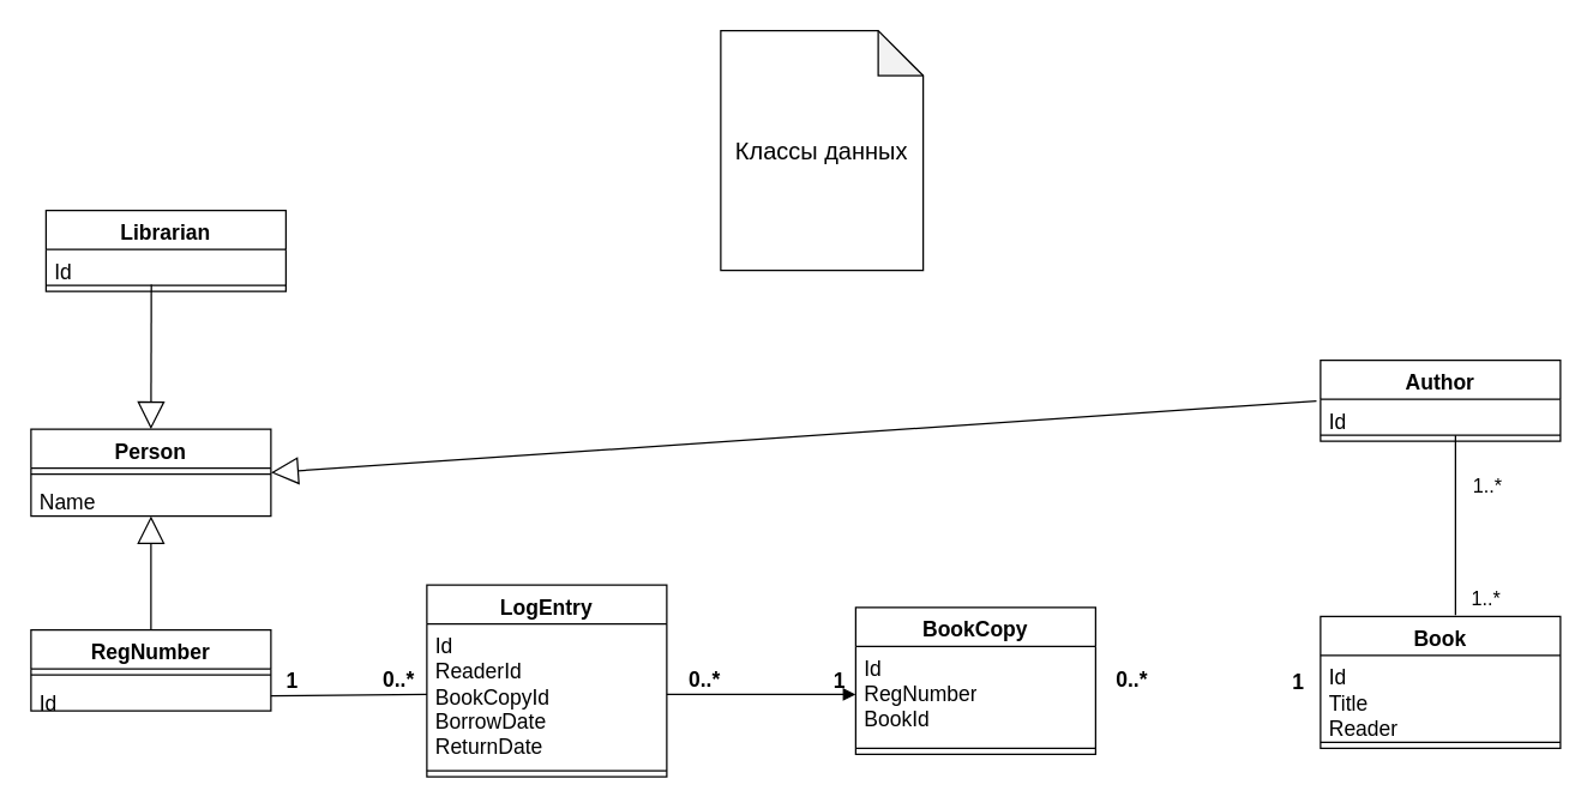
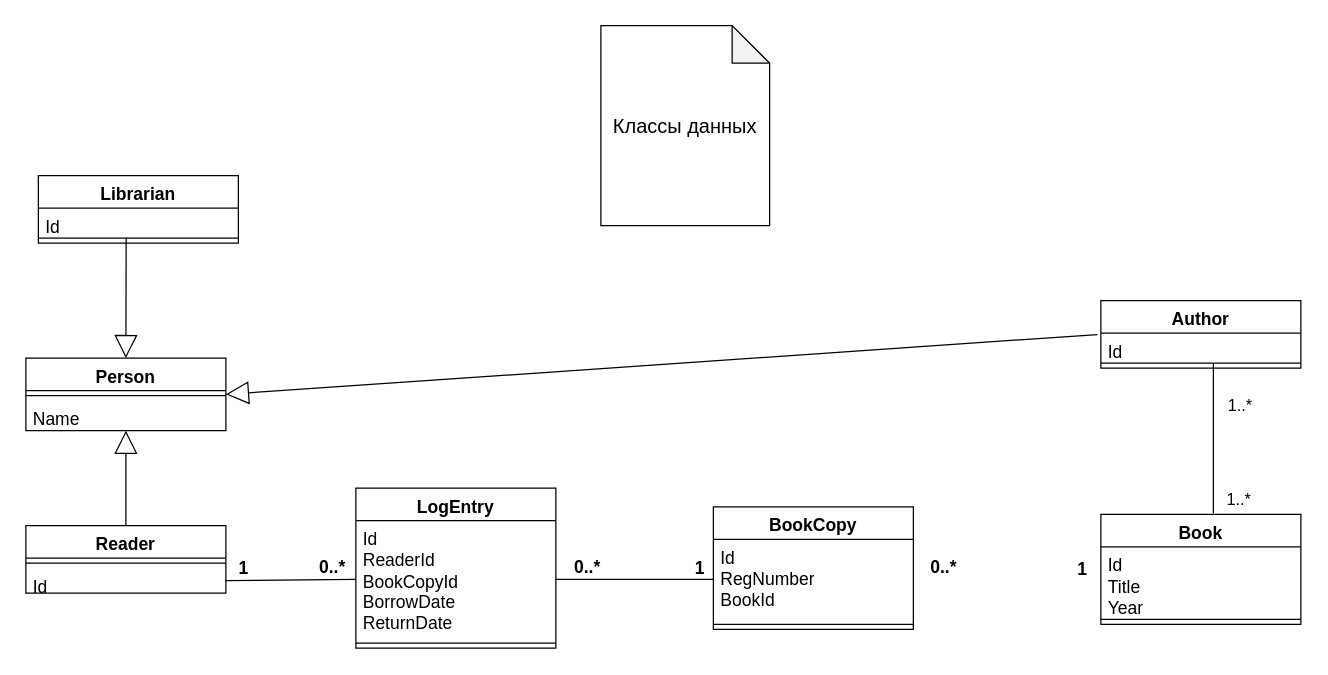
  <mxCell id="0" />
  <mxCell id="1" parent="0" />
  <mxCell id="2" value="Классы данных" style="shape=note;whiteSpace=wrap;html=1;backgroundOutline=1;darkOpacity=0.05;fontSize=16;" vertex="1" parent="1"><mxGeometry x="480" y="20" width="135" height="160" as="geometry" /></mxCell>
  <mxCell id="3" value="LogEntry" style="swimlane;fontStyle=1;align=center;verticalAlign=top;childLayout=stackLayout;horizontal=1;startSize=26;horizontalStack=0;resizeParent=1;resizeParentMax=0;resizeLast=0;collapsible=1;marginBottom=0;whiteSpace=wrap;html=1;fontSize=14;" vertex="1" parent="1"><mxGeometry x="284" y="390" width="160" height="128" as="geometry"><mxRectangle x="330" y="410" width="100" height="30" as="alternateBounds" /></mxGeometry></mxCell>
  <mxCell id="4" value="&lt;div&gt;Id&lt;/div&gt;&lt;div&gt;ReaderId&lt;/div&gt;&lt;div&gt;BookCopyId&lt;/div&gt;&lt;div&gt;BorrowDate&lt;/div&gt;&lt;div&gt;ReturnDate&lt;/div&gt;" style="text;strokeColor=none;fillColor=none;align=left;verticalAlign=top;spacingLeft=4;spacingRight=4;overflow=hidden;rotatable=0;points=[[0,0.5],[1,0.5]];portConstraint=eastwest;whiteSpace=wrap;html=1;fontSize=14;" vertex="1" parent="3"><mxGeometry y="26" width="160" height="94" as="geometry" /></mxCell>
  <mxCell id="5" value="" style="line;strokeWidth=1;fillColor=none;align=left;verticalAlign=middle;spacingTop=-1;spacingLeft=3;spacingRight=3;rotatable=0;labelPosition=right;points=[];portConstraint=eastwest;strokeColor=inherit;fontSize=14;" vertex="1" parent="3"><mxGeometry y="120" width="160" height="8" as="geometry" /></mxCell>
- <mxCell id="6" value="RegNumber" style="swimlane;fontStyle=1;align=center;verticalAlign=top;childLayout=stackLayout;horizontal=1;startSize=26;horizontalStack=0;resizeParent=1;resizeParentMax=0;resizeLast=0;collapsible=1;marginBottom=0;whiteSpace=wrap;html=1;fontSize=14;" vertex="1" parent="1"><mxGeometry x="20" y="420" width="160" height="54" as="geometry"><mxRectangle x="330" y="410" width="100" height="30" as="alternateBounds" /></mxGeometry></mxCell>
+ <mxCell id="6" value="Reader" style="swimlane;fontStyle=1;align=center;verticalAlign=top;childLayout=stackLayout;horizontal=1;startSize=26;horizontalStack=0;resizeParent=1;resizeParentMax=0;resizeLast=0;collapsible=1;marginBottom=0;whiteSpace=wrap;html=1;fontSize=14;" vertex="1" parent="1"><mxGeometry x="20" y="420" width="160" height="54" as="geometry"><mxRectangle x="330" y="410" width="100" height="30" as="alternateBounds" /></mxGeometry></mxCell>
  <mxCell id="7" value="" style="line;strokeWidth=1;fillColor=none;align=left;verticalAlign=middle;spacingTop=-1;spacingLeft=3;spacingRight=3;rotatable=0;labelPosition=right;points=[];portConstraint=eastwest;strokeColor=inherit;fontSize=14;" vertex="1" parent="6"><mxGeometry y="26" width="160" height="8" as="geometry" /></mxCell>
  <mxCell id="8" value="&lt;div&gt;Id&lt;/div&gt;" style="text;strokeColor=none;fillColor=none;align=left;verticalAlign=top;spacingLeft=4;spacingRight=4;overflow=hidden;rotatable=0;points=[[0,0.5],[1,0.5]];portConstraint=eastwest;whiteSpace=wrap;html=1;fontSize=14;" vertex="1" parent="6"><mxGeometry y="34" width="160" height="20" as="geometry" /></mxCell>
  <mxCell id="9" value="Person" style="swimlane;fontStyle=1;align=center;verticalAlign=top;childLayout=stackLayout;horizontal=1;startSize=26;horizontalStack=0;resizeParent=1;resizeParentMax=0;resizeLast=0;collapsible=1;marginBottom=0;whiteSpace=wrap;html=1;fontSize=14;" vertex="1" parent="1"><mxGeometry x="20" y="286" width="160" height="58" as="geometry"><mxRectangle x="330" y="410" width="100" height="30" as="alternateBounds" /></mxGeometry></mxCell>
  <mxCell id="10" value="" style="line;strokeWidth=1;fillColor=none;align=left;verticalAlign=middle;spacingTop=-1;spacingLeft=3;spacingRight=3;rotatable=0;labelPosition=right;points=[];portConstraint=eastwest;strokeColor=inherit;fontSize=14;" vertex="1" parent="9"><mxGeometry y="26" width="160" height="8" as="geometry" /></mxCell>
  <mxCell id="11" value="Name" style="text;strokeColor=none;fillColor=none;align=left;verticalAlign=top;spacingLeft=4;spacingRight=4;overflow=hidden;rotatable=0;points=[[0,0.5],[1,0.5]];portConstraint=eastwest;whiteSpace=wrap;html=1;fontSize=14;" vertex="1" parent="9"><mxGeometry y="34" width="160" height="24" as="geometry" /></mxCell>
  <mxCell id="12" value="" style="endArrow=block;endSize=16;endFill=0;html=1;rounded=0;exitX=-0.017;exitY=0.056;exitDx=0;exitDy=0;exitPerimeter=0;entryX=1;entryY=0.5;entryDx=0;entryDy=0;" edge="1" parent="1" source="34" target="9"><mxGeometry x="1" y="-200" width="160" relative="1" as="geometry"><mxPoint x="870" y="270" as="sourcePoint" /><mxPoint x="710" y="270" as="targetPoint" /><mxPoint as="offset" /></mxGeometry></mxCell>
  <mxCell id="13" value="" style="endArrow=block;endSize=16;endFill=0;html=1;rounded=0;entryX=0.5;entryY=1;entryDx=0;entryDy=0;exitX=0.5;exitY=0;exitDx=0;exitDy=0;" edge="1" parent="1" source="6" target="9"><mxGeometry x="1" y="-200" width="160" relative="1" as="geometry"><mxPoint x="90" y="360" as="sourcePoint" /><mxPoint x="250" y="360" as="targetPoint" /><mxPoint as="offset" /></mxGeometry></mxCell>
  <mxCell id="14" value="Librarian" style="swimlane;fontStyle=1;align=center;verticalAlign=top;childLayout=stackLayout;horizontal=1;startSize=26;horizontalStack=0;resizeParent=1;resizeParentMax=0;resizeLast=0;collapsible=1;marginBottom=0;whiteSpace=wrap;html=1;fontSize=14;" vertex="1" parent="1"><mxGeometry x="30" y="140" width="160" height="54" as="geometry"><mxRectangle x="330" y="410" width="100" height="30" as="alternateBounds" /></mxGeometry></mxCell>
  <mxCell id="15" value="&lt;div&gt;Id&lt;/div&gt;" style="text;strokeColor=none;fillColor=none;align=left;verticalAlign=top;spacingLeft=4;spacingRight=4;overflow=hidden;rotatable=0;points=[[0,0.5],[1,0.5]];portConstraint=eastwest;whiteSpace=wrap;html=1;fontSize=14;" vertex="1" parent="14"><mxGeometry y="26" width="160" height="20" as="geometry" /></mxCell>
  <mxCell id="16" value="" style="line;strokeWidth=1;fillColor=none;align=left;verticalAlign=middle;spacingTop=-1;spacingLeft=3;spacingRight=3;rotatable=0;labelPosition=right;points=[];portConstraint=eastwest;strokeColor=inherit;fontSize=14;" vertex="1" parent="14"><mxGeometry y="46" width="160" height="8" as="geometry" /></mxCell>
  <mxCell id="17" value="" style="endArrow=block;endSize=16;endFill=0;html=1;rounded=0;exitX=0.439;exitY=0.438;exitDx=0;exitDy=0;exitPerimeter=0;entryX=0.5;entryY=0;entryDx=0;entryDy=0;" edge="1" parent="1" source="16" target="9"><mxGeometry x="1" y="-200" width="160" relative="1" as="geometry"><mxPoint x="320" y="200" as="sourcePoint" /><mxPoint x="480" y="200" as="targetPoint" /><mxPoint as="offset" /></mxGeometry></mxCell>
  <mxCell id="18" value="" style="endArrow=none;html=1;rounded=0;" edge="1" parent="1"><mxGeometry width="50" height="50" relative="1" as="geometry"><mxPoint x="970" y="410" as="sourcePoint" /><mxPoint x="970" y="290" as="targetPoint" /></mxGeometry></mxCell>
  <mxCell id="19" value="" style="endArrow=none;html=1;rounded=0;exitX=1;exitY=0.5;exitDx=0;exitDy=0;entryX=0;entryY=0.5;entryDx=0;entryDy=0;" edge="1" parent="1" source="8" target="4"><mxGeometry width="50" height="50" relative="1" as="geometry"><mxPoint x="220" y="450" as="sourcePoint" /><mxPoint x="270" y="400" as="targetPoint" /></mxGeometry></mxCell>
  <mxCell id="20" value="&lt;font style=&quot;font-size: 14px;&quot;&gt;&lt;b&gt;0..*&lt;/b&gt;&lt;/font&gt;" style="text;html=1;align=center;verticalAlign=middle;resizable=0;points=[];autosize=1;strokeColor=none;fillColor=none;" vertex="1" parent="1"><mxGeometry x="245" y="438" width="40" height="30" as="geometry" /></mxCell>
  <mxCell id="21" value="&lt;font style=&quot;font-size: 14px;&quot;&gt;&lt;b&gt;1&lt;/b&gt;&lt;/font&gt;" style="text;html=1;align=center;verticalAlign=middle;resizable=0;points=[];autosize=1;strokeColor=none;fillColor=none;" vertex="1" parent="1"><mxGeometry x="179" y="439" width="30" height="30" as="geometry" /></mxCell>
  <mxCell id="22" value="BookCopy" style="swimlane;fontStyle=1;align=center;verticalAlign=top;childLayout=stackLayout;horizontal=1;startSize=26;horizontalStack=0;resizeParent=1;resizeParentMax=0;resizeLast=0;collapsible=1;marginBottom=0;whiteSpace=wrap;html=1;fontSize=14;" vertex="1" parent="1"><mxGeometry x="570" y="405" width="160" height="98" as="geometry"><mxRectangle x="330" y="410" width="100" height="30" as="alternateBounds" /></mxGeometry></mxCell>
  <mxCell id="23" value="&lt;div&gt;Id&lt;/div&gt;&lt;div&gt;RegNumber&lt;/div&gt;&lt;div&gt;BookId&lt;/div&gt;" style="text;strokeColor=none;fillColor=none;align=left;verticalAlign=top;spacingLeft=4;spacingRight=4;overflow=hidden;rotatable=0;points=[[0,0.5],[1,0.5]];portConstraint=eastwest;whiteSpace=wrap;html=1;fontSize=14;" vertex="1" parent="22"><mxGeometry y="26" width="160" height="64" as="geometry" /></mxCell>
  <mxCell id="24" value="" style="line;strokeWidth=1;fillColor=none;align=left;verticalAlign=middle;spacingTop=-1;spacingLeft=3;spacingRight=3;rotatable=0;labelPosition=right;points=[];portConstraint=eastwest;strokeColor=inherit;fontSize=14;" vertex="1" parent="22"><mxGeometry y="90" width="160" height="8" as="geometry" /></mxCell>
- <mxCell id="25" value="" style="endArrow=block;html=1;rounded=0;exitX=1;exitY=0.5;exitDx=0;exitDy=0;entryX=0;entryY=0.5;entryDx=0;entryDy=0;" edge="1" parent="1" source="4" target="23"><mxGeometry width="50" height="50" relative="1" as="geometry"><mxPoint x="480" y="460" as="sourcePoint" /><mxPoint x="530" y="410" as="targetPoint" /></mxGeometry></mxCell>
+ <mxCell id="25" value="" style="endArrow=none;html=1;rounded=0;exitX=1;exitY=0.5;exitDx=0;exitDy=0;entryX=0;entryY=0.5;entryDx=0;entryDy=0;" edge="1" parent="1" source="4" target="23"><mxGeometry width="50" height="50" relative="1" as="geometry"><mxPoint x="480" y="460" as="sourcePoint" /><mxPoint x="530" y="410" as="targetPoint" /></mxGeometry></mxCell>
  <mxCell id="26" value="&lt;font style=&quot;font-size: 14px;&quot;&gt;&lt;b&gt;1&lt;/b&gt;&lt;/font&gt;" style="text;html=1;align=center;verticalAlign=middle;resizable=0;points=[];autosize=1;strokeColor=none;fillColor=none;" vertex="1" parent="1"><mxGeometry x="544" y="439" width="30" height="30" as="geometry" /></mxCell>
  <mxCell id="27" value="&lt;font style=&quot;font-size: 14px;&quot;&gt;&lt;b&gt;0..*&lt;/b&gt;&lt;/font&gt;" style="text;html=1;align=center;verticalAlign=middle;resizable=0;points=[];autosize=1;strokeColor=none;fillColor=none;" vertex="1" parent="1"><mxGeometry x="449" y="438" width="40" height="30" as="geometry" /></mxCell>
  <mxCell id="28" value="Book" style="swimlane;fontStyle=1;align=center;verticalAlign=top;childLayout=stackLayout;horizontal=1;startSize=26;horizontalStack=0;resizeParent=1;resizeParentMax=0;resizeLast=0;collapsible=1;marginBottom=0;whiteSpace=wrap;html=1;fontSize=14;" vertex="1" parent="1"><mxGeometry x="880" y="411" width="160" height="88" as="geometry"><mxRectangle x="330" y="410" width="100" height="30" as="alternateBounds" /></mxGeometry></mxCell>
- <mxCell id="29" value="&lt;div&gt;Id&lt;/div&gt;&lt;div&gt;Title&lt;/div&gt;&lt;div&gt;Reader&lt;/div&gt;" style="text;strokeColor=none;fillColor=none;align=left;verticalAlign=top;spacingLeft=4;spacingRight=4;overflow=hidden;rotatable=0;points=[[0,0.5],[1,0.5]];portConstraint=eastwest;whiteSpace=wrap;html=1;fontSize=14;" vertex="1" parent="28"><mxGeometry y="26" width="160" height="54" as="geometry" /></mxCell>
+ <mxCell id="29" value="&lt;div&gt;Id&lt;/div&gt;&lt;div&gt;Title&lt;/div&gt;&lt;div&gt;Year&lt;/div&gt;" style="text;strokeColor=none;fillColor=none;align=left;verticalAlign=top;spacingLeft=4;spacingRight=4;overflow=hidden;rotatable=0;points=[[0,0.5],[1,0.5]];portConstraint=eastwest;whiteSpace=wrap;html=1;fontSize=14;" vertex="1" parent="28"><mxGeometry y="26" width="160" height="54" as="geometry" /></mxCell>
  <mxCell id="30" value="" style="line;strokeWidth=1;fillColor=none;align=left;verticalAlign=middle;spacingTop=-1;spacingLeft=3;spacingRight=3;rotatable=0;labelPosition=right;points=[];portConstraint=eastwest;strokeColor=inherit;fontSize=14;" vertex="1" parent="28"><mxGeometry y="80" width="160" height="8" as="geometry" /></mxCell>
  <mxCell id="31" value="&lt;font style=&quot;font-size: 14px;&quot;&gt;&lt;b&gt;1&lt;/b&gt;&lt;/font&gt;" style="text;html=1;align=center;verticalAlign=middle;resizable=0;points=[];autosize=1;strokeColor=none;fillColor=none;" vertex="1" parent="1"><mxGeometry x="850" y="440" width="30" height="30" as="geometry" /></mxCell>
  <mxCell id="32" value="&lt;font style=&quot;font-size: 14px;&quot;&gt;&lt;b&gt;0..*&lt;/b&gt;&lt;/font&gt;" style="text;html=1;align=center;verticalAlign=middle;resizable=0;points=[];autosize=1;strokeColor=none;fillColor=none;" vertex="1" parent="1"><mxGeometry x="734" y="438" width="40" height="30" as="geometry" /></mxCell>
  <mxCell id="33" value="Author" style="swimlane;fontStyle=1;align=center;verticalAlign=top;childLayout=stackLayout;horizontal=1;startSize=26;horizontalStack=0;resizeParent=1;resizeParentMax=0;resizeLast=0;collapsible=1;marginBottom=0;whiteSpace=wrap;html=1;fontSize=14;" vertex="1" parent="1"><mxGeometry x="880" y="240" width="160" height="54" as="geometry"><mxRectangle x="330" y="410" width="100" height="30" as="alternateBounds" /></mxGeometry></mxCell>
  <mxCell id="34" value="&lt;div&gt;Id&lt;/div&gt;" style="text;strokeColor=none;fillColor=none;align=left;verticalAlign=top;spacingLeft=4;spacingRight=4;overflow=hidden;rotatable=0;points=[[0,0.5],[1,0.5]];portConstraint=eastwest;whiteSpace=wrap;html=1;fontSize=14;" vertex="1" parent="33"><mxGeometry y="26" width="160" height="20" as="geometry" /></mxCell>
  <mxCell id="35" value="" style="line;strokeWidth=1;fillColor=none;align=left;verticalAlign=middle;spacingTop=-1;spacingLeft=3;spacingRight=3;rotatable=0;labelPosition=right;points=[];portConstraint=eastwest;strokeColor=inherit;fontSize=14;" vertex="1" parent="33"><mxGeometry y="46" width="160" height="8" as="geometry" /></mxCell>
  <mxCell id="36" value="&lt;font style=&quot;font-size: 13px;&quot;&gt;1..*&lt;/font&gt;" style="text;whiteSpace=wrap;html=1;" vertex="1" parent="1"><mxGeometry x="980" y="310" width="50" height="40" as="geometry" /></mxCell>
  <mxCell id="37" value="&lt;font style=&quot;font-size: 13px;&quot;&gt;1..*&lt;/font&gt;" style="text;whiteSpace=wrap;html=1;" vertex="1" parent="1"><mxGeometry x="979" y="385" width="50" height="40" as="geometry" /></mxCell>
